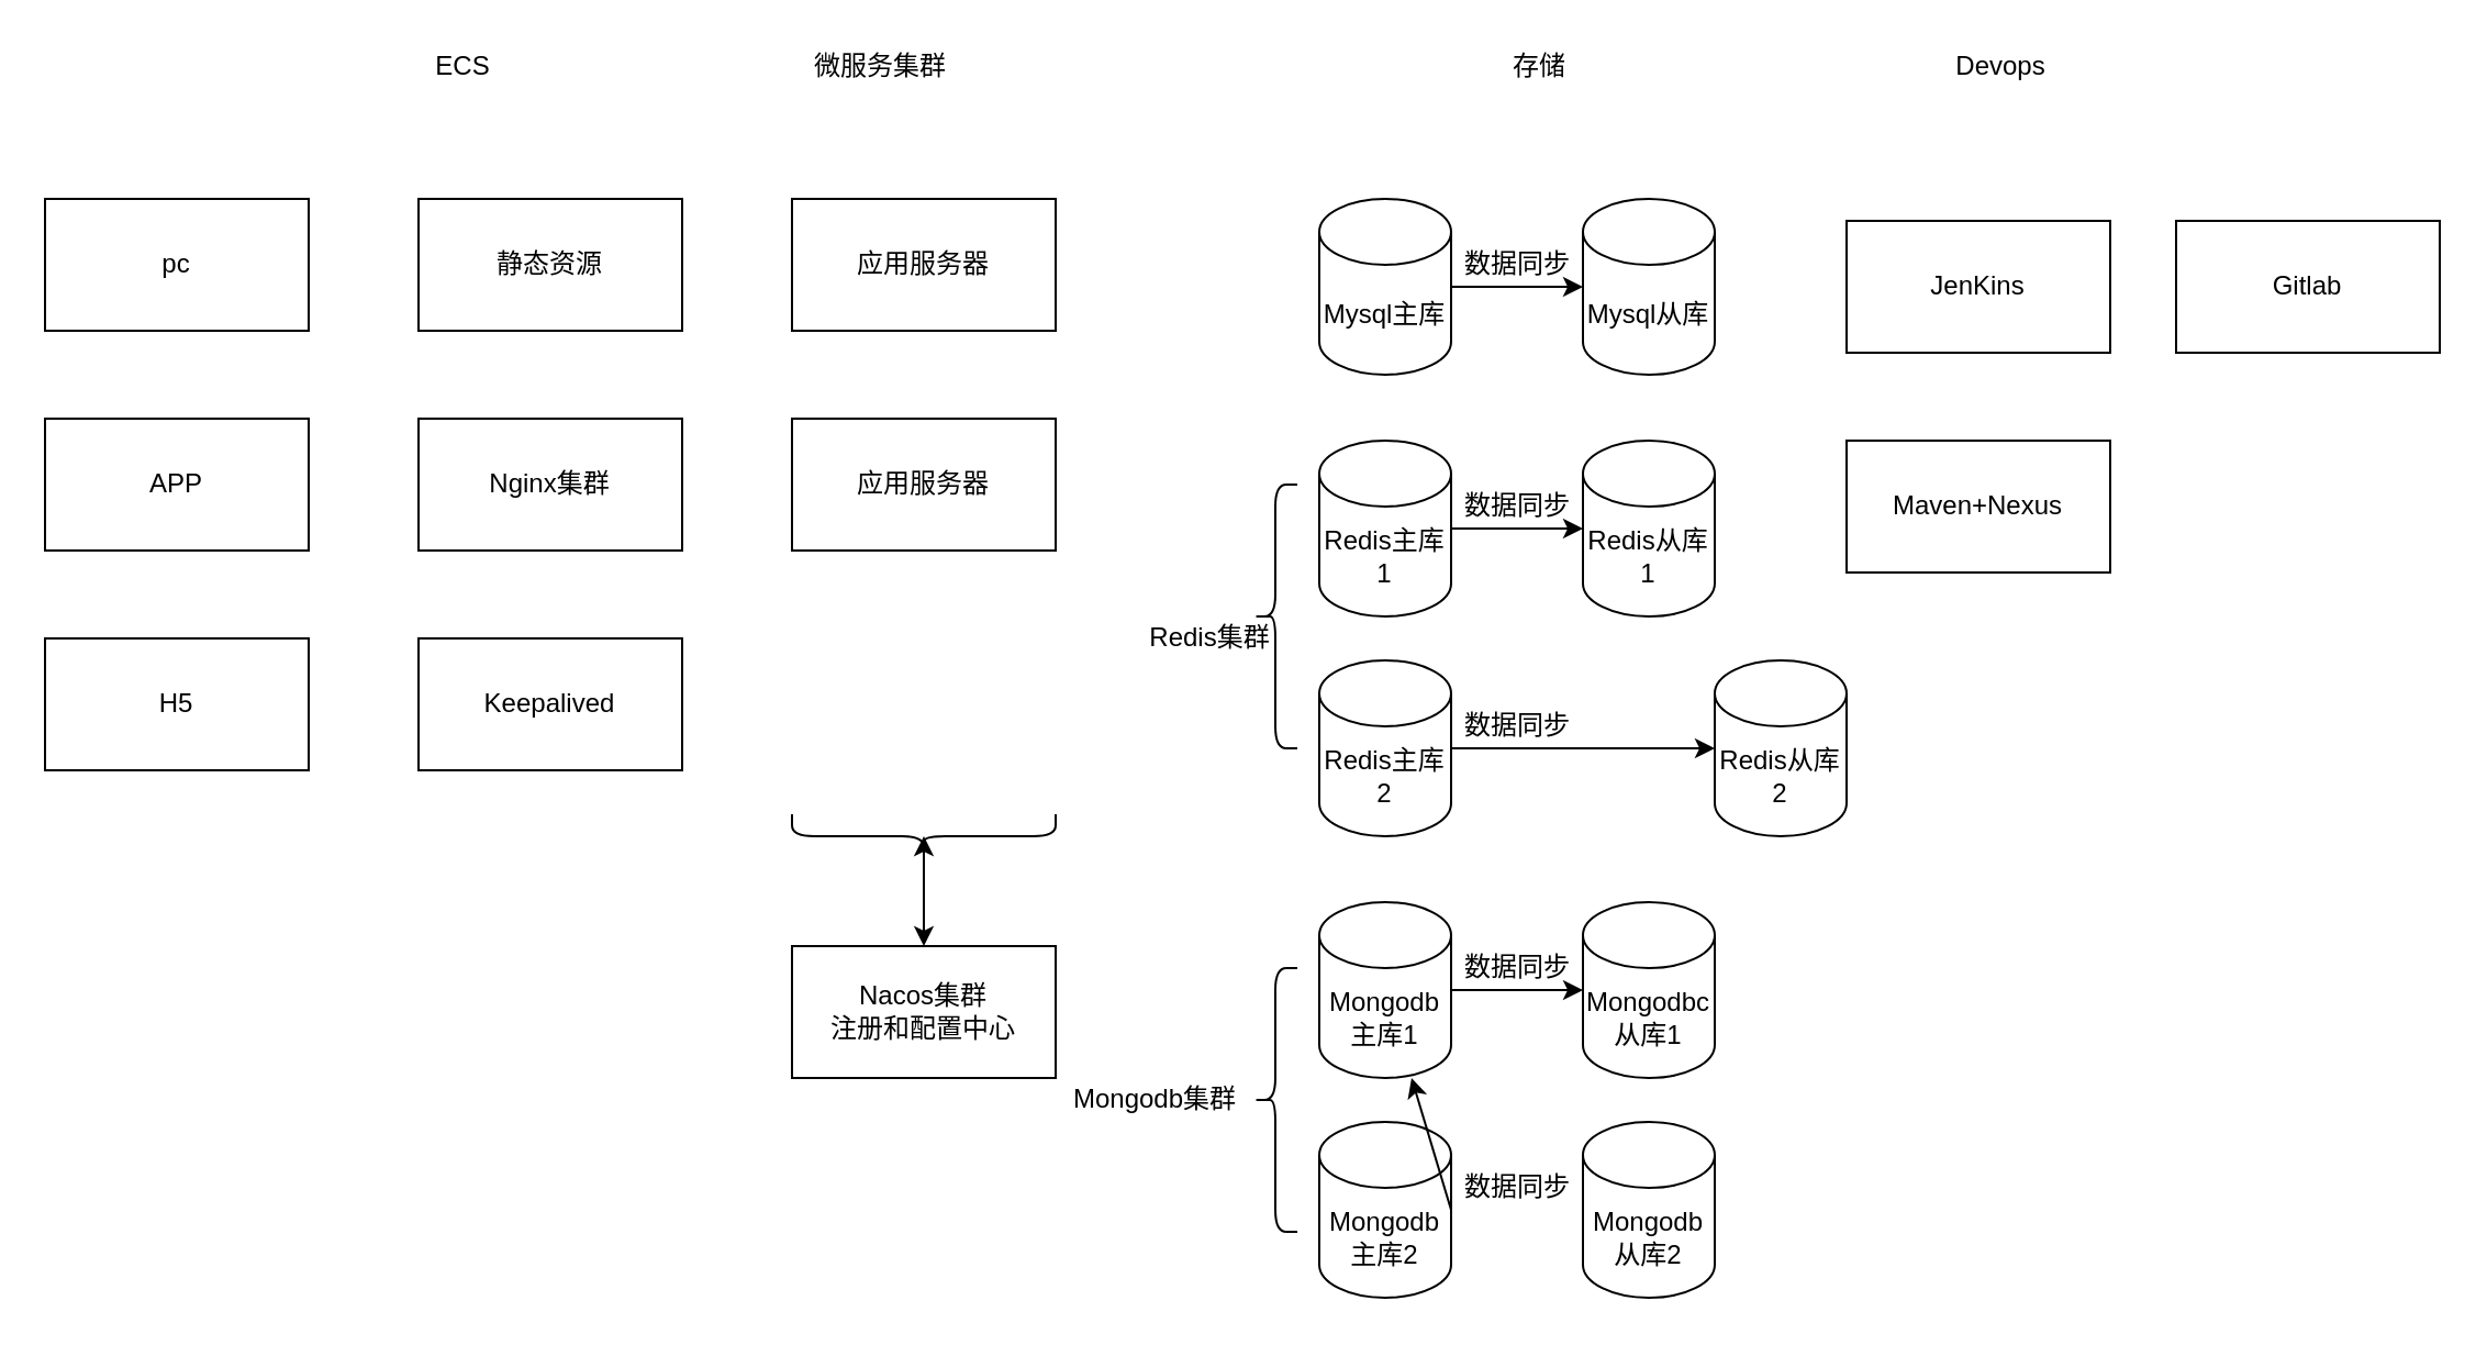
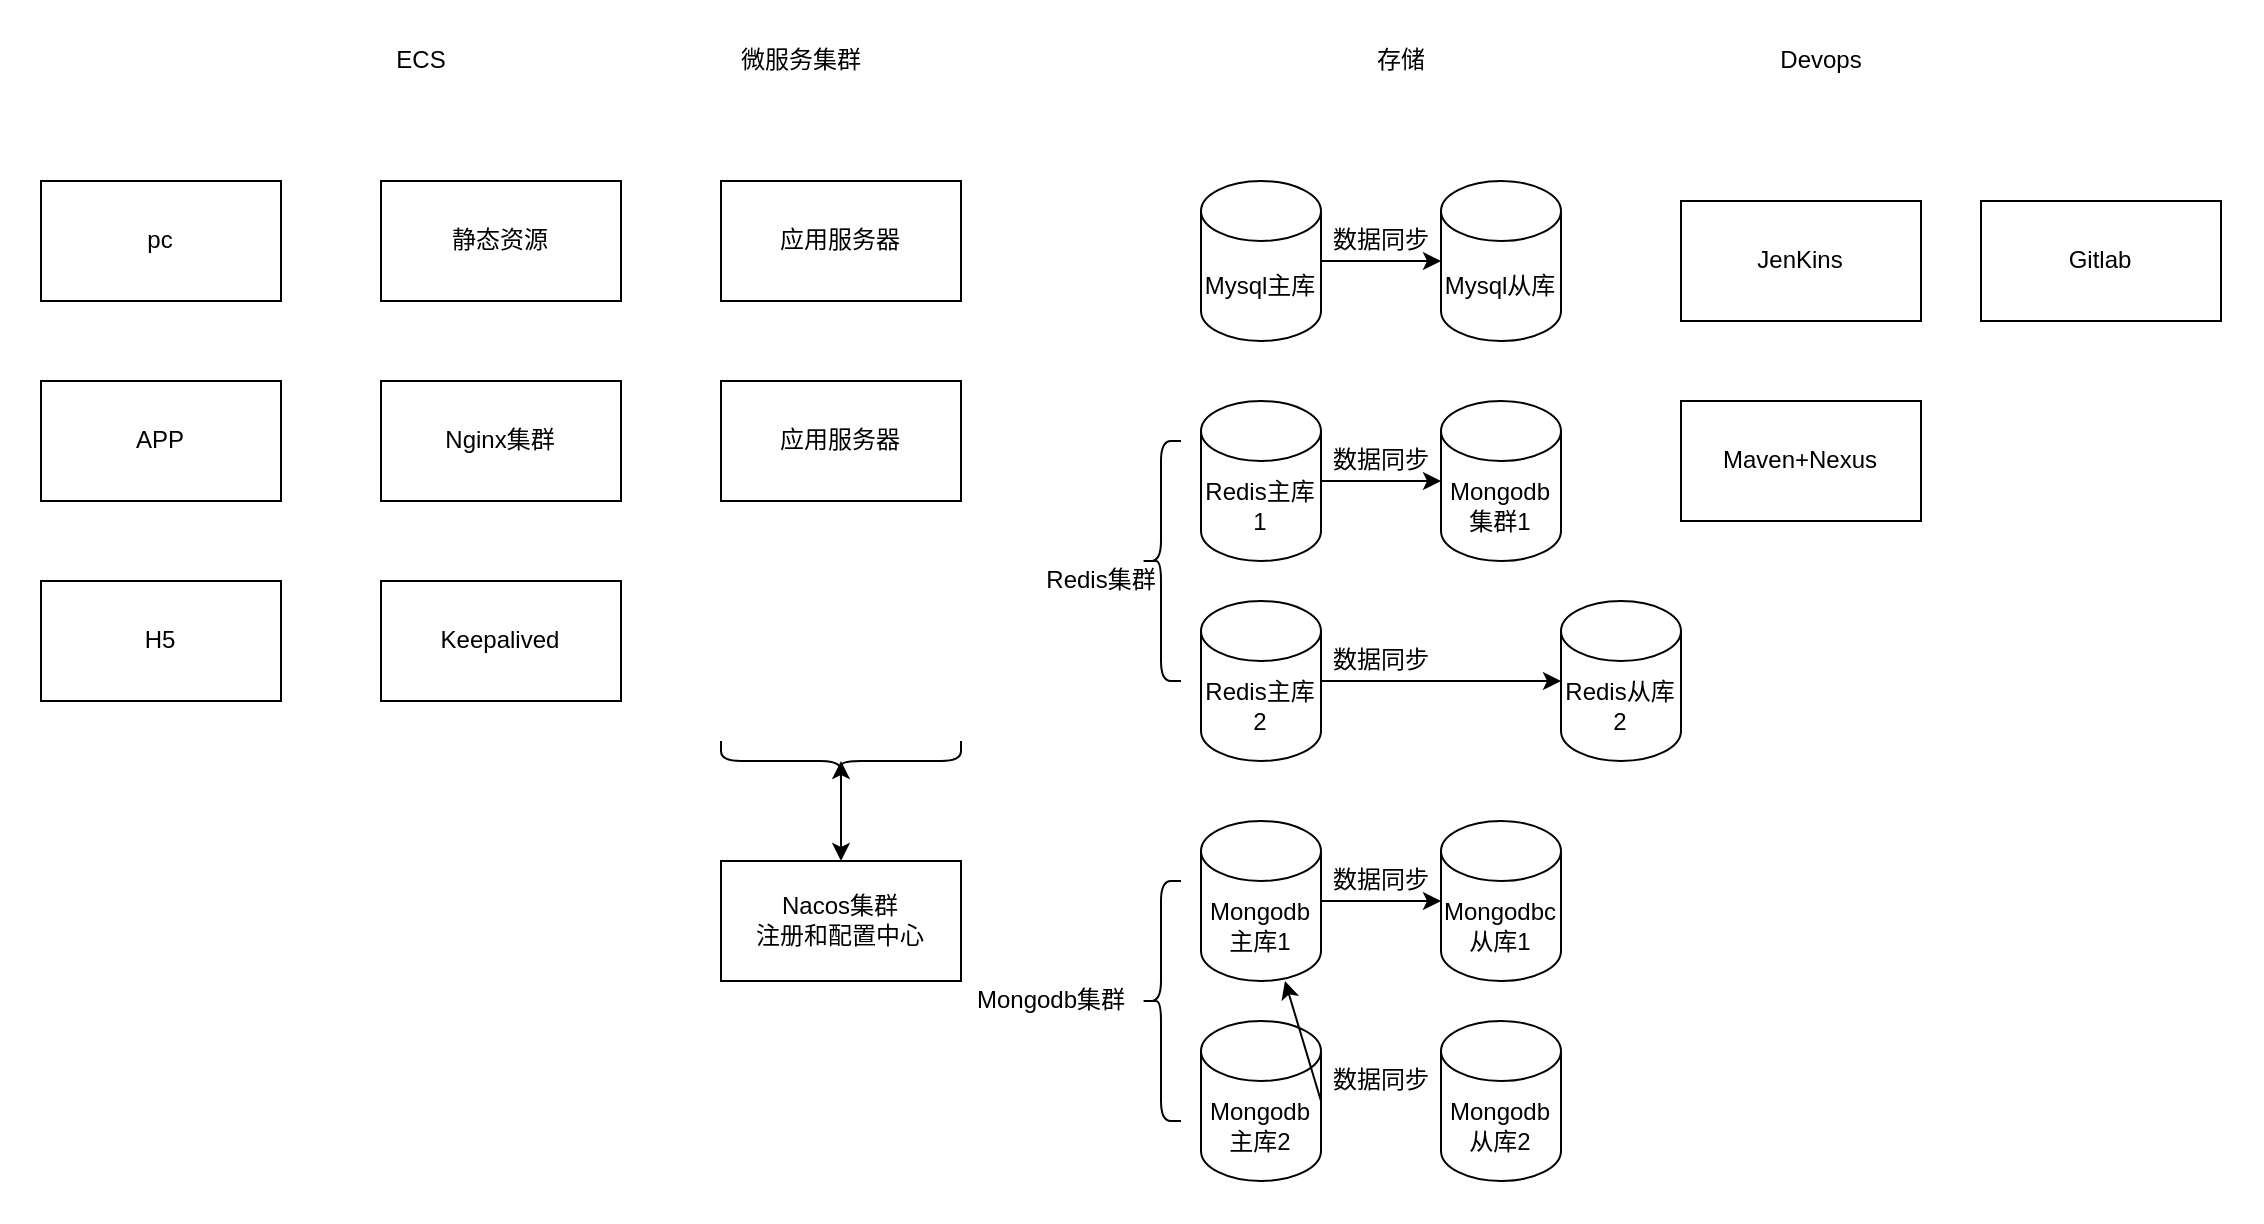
  <mxCell id="0" />
  <mxCell id="1" parent="0" />
  <mxCell id="2" value="静态资源" style="rounded=0;whiteSpace=wrap;html=1;" vertex="1" parent="1"><mxGeometry x="190" y="90" width="120" height="60" as="geometry" /></mxCell>
  <mxCell id="3" value="Nginx集群" style="rounded=0;whiteSpace=wrap;html=1;" vertex="1" parent="1"><mxGeometry x="190" y="190" width="120" height="60" as="geometry" /></mxCell>
  <mxCell id="4" value="Keepalived" style="rounded=0;whiteSpace=wrap;html=1;" vertex="1" parent="1"><mxGeometry x="190" y="290" width="120" height="60" as="geometry" /></mxCell>
  <mxCell id="5" value="微服务集群" style="text;html=1;align=center;verticalAlign=middle;resizable=0;points=[];autosize=1;" vertex="1" parent="1"><mxGeometry x="360" y="20" width="80" height="20" as="geometry" /></mxCell>
  <mxCell id="6" value="应用服务器" style="rounded=0;whiteSpace=wrap;html=1;" vertex="1" parent="1"><mxGeometry x="360" y="90" width="120" height="60" as="geometry" /></mxCell>
  <mxCell id="7" value="应用服务器" style="rounded=0;whiteSpace=wrap;html=1;" vertex="1" parent="1"><mxGeometry x="360" y="190" width="120" height="60" as="geometry" /></mxCell>
  <mxCell id="8" value="Nacos集群&lt;br&gt;注册和配置中心" style="rounded=0;whiteSpace=wrap;html=1;" vertex="1" parent="1"><mxGeometry x="360" y="430" width="120" height="60" as="geometry" /></mxCell>
  <mxCell id="9" value="存储" style="text;html=1;align=center;verticalAlign=middle;resizable=0;points=[];autosize=1;" vertex="1" parent="1"><mxGeometry x="680" y="20" width="40" height="20" as="geometry" /></mxCell>
  <mxCell id="10" value="Mysql主库" style="shape=cylinder3;whiteSpace=wrap;html=1;boundedLbl=1;backgroundOutline=1;size=15;" vertex="1" parent="1"><mxGeometry x="600" y="90" width="60" height="80" as="geometry" /></mxCell>
  <mxCell id="11" value="Mysql从库" style="shape=cylinder3;whiteSpace=wrap;html=1;boundedLbl=1;backgroundOutline=1;size=15;" vertex="1" parent="1"><mxGeometry x="720" y="90" width="60" height="80" as="geometry" /></mxCell>
  <mxCell id="12" value="" style="endArrow=classic;html=1;exitX=1;exitY=0.5;exitDx=0;exitDy=0;exitPerimeter=0;entryX=0;entryY=0.5;entryDx=0;entryDy=0;entryPerimeter=0;" edge="1" parent="1" source="10" target="11"><mxGeometry width="50" height="50" relative="1" as="geometry"><mxPoint x="700" y="230" as="sourcePoint" /><mxPoint x="750" y="180" as="targetPoint" /></mxGeometry></mxCell>
  <mxCell id="13" value="数据同步" style="text;html=1;align=center;verticalAlign=middle;resizable=0;points=[];autosize=1;" vertex="1" parent="1"><mxGeometry x="660" y="110" width="60" height="20" as="geometry" /></mxCell>
  <mxCell id="14" value="Redis主库1" style="shape=cylinder3;whiteSpace=wrap;html=1;boundedLbl=1;backgroundOutline=1;size=15;" vertex="1" parent="1"><mxGeometry x="600" y="200" width="60" height="80" as="geometry" /></mxCell>
  <mxCell id="15" value="Redis主库2" style="shape=cylinder3;whiteSpace=wrap;html=1;boundedLbl=1;backgroundOutline=1;size=15;" vertex="1" parent="1"><mxGeometry x="600" y="300" width="60" height="80" as="geometry" /></mxCell>
- <mxCell id="16" value="Redis从库1" style="shape=cylinder3;whiteSpace=wrap;html=1;boundedLbl=1;backgroundOutline=1;size=15;" vertex="1" parent="1"><mxGeometry x="720" y="200" width="60" height="80" as="geometry" /></mxCell>
+ <mxCell id="16" value="Mongodb集群1" style="shape=cylinder3;whiteSpace=wrap;html=1;boundedLbl=1;backgroundOutline=1;size=15;" vertex="1" parent="1"><mxGeometry x="720" y="200" width="60" height="80" as="geometry" /></mxCell>
  <mxCell id="17" value="Redis从库2" style="shape=cylinder3;whiteSpace=wrap;html=1;boundedLbl=1;backgroundOutline=1;size=15;" vertex="1" parent="1"><mxGeometry x="780" y="300" width="60" height="80" as="geometry" /></mxCell>
  <mxCell id="18" value="数据同步" style="text;html=1;align=center;verticalAlign=middle;resizable=0;points=[];autosize=1;" vertex="1" parent="1"><mxGeometry x="660" y="220" width="60" height="20" as="geometry" /></mxCell>
  <mxCell id="19" value="" style="endArrow=classic;html=1;exitX=1;exitY=0.5;exitDx=0;exitDy=0;exitPerimeter=0;entryX=0;entryY=0.5;entryDx=0;entryDy=0;entryPerimeter=0;" edge="1" parent="1" source="14" target="16"><mxGeometry width="50" height="50" relative="1" as="geometry"><mxPoint x="730" y="270" as="sourcePoint" /><mxPoint x="780" y="220" as="targetPoint" /></mxGeometry></mxCell>
  <mxCell id="20" value="数据同步" style="text;html=1;align=center;verticalAlign=middle;resizable=0;points=[];autosize=1;" vertex="1" parent="1"><mxGeometry x="660" y="320" width="60" height="20" as="geometry" /></mxCell>
  <mxCell id="21" value="" style="endArrow=classic;html=1;exitX=1;exitY=0.5;exitDx=0;exitDy=0;exitPerimeter=0;entryX=0;entryY=0.5;entryDx=0;entryDy=0;entryPerimeter=0;" edge="1" parent="1" source="15" target="17"><mxGeometry width="50" height="50" relative="1" as="geometry"><mxPoint x="670" y="250" as="sourcePoint" /><mxPoint x="730" y="250" as="targetPoint" /></mxGeometry></mxCell>
  <mxCell id="22" value="Mongodb主库1" style="shape=cylinder3;whiteSpace=wrap;html=1;boundedLbl=1;backgroundOutline=1;size=15;" vertex="1" parent="1"><mxGeometry x="600" y="410" width="60" height="80" as="geometry" /></mxCell>
  <mxCell id="23" value="" style="shape=curlyBracket;whiteSpace=wrap;html=1;rounded=1;" vertex="1" parent="1"><mxGeometry x="570" y="220" width="20" height="120" as="geometry" /></mxCell>
  <mxCell id="24" value="Mongodb集群" style="text;html=1;align=center;verticalAlign=middle;resizable=0;points=[];autosize=1;" vertex="1" parent="1"><mxGeometry x="480" y="490" width="90" height="20" as="geometry" /></mxCell>
  <mxCell id="25" value="" style="endArrow=classic;startArrow=classic;html=1;exitX=0.5;exitY=0;exitDx=0;exitDy=0;" edge="1" parent="1" source="8"><mxGeometry width="50" height="50" relative="1" as="geometry"><mxPoint x="390" y="420" as="sourcePoint" /><mxPoint x="420" y="380" as="targetPoint" /></mxGeometry></mxCell>
  <mxCell id="26" value="" style="shape=curlyBracket;whiteSpace=wrap;html=1;rounded=1;rotation=-90;" vertex="1" parent="1"><mxGeometry x="410" y="320" width="20" height="120" as="geometry" /></mxCell>
  <mxCell id="27" value="ECS" style="text;html=1;align=center;verticalAlign=middle;resizable=0;points=[];autosize=1;" vertex="1" parent="1"><mxGeometry x="190" y="20" width="40" height="20" as="geometry" /></mxCell>
  <mxCell id="28" value="pc" style="rounded=0;whiteSpace=wrap;html=1;" vertex="1" parent="1"><mxGeometry x="20" y="90" width="120" height="60" as="geometry" /></mxCell>
  <mxCell id="29" value="APP" style="rounded=0;whiteSpace=wrap;html=1;" vertex="1" parent="1"><mxGeometry x="20" y="190" width="120" height="60" as="geometry" /></mxCell>
  <mxCell id="30" value="H5" style="rounded=0;whiteSpace=wrap;html=1;" vertex="1" parent="1"><mxGeometry x="20" y="290" width="120" height="60" as="geometry" /></mxCell>
  <mxCell id="31" value="Devops" style="text;html=1;align=center;verticalAlign=middle;resizable=0;points=[];autosize=1;" vertex="1" parent="1"><mxGeometry x="880" y="20" width="60" height="20" as="geometry" /></mxCell>
  <mxCell id="32" value="JenKins" style="rounded=0;whiteSpace=wrap;html=1;" vertex="1" parent="1"><mxGeometry x="840" y="100" width="120" height="60" as="geometry" /></mxCell>
  <mxCell id="33" value="Gitlab" style="rounded=0;whiteSpace=wrap;html=1;" vertex="1" parent="1"><mxGeometry x="990" y="100" width="120" height="60" as="geometry" /></mxCell>
  <mxCell id="34" value="Maven+Nexus" style="rounded=0;whiteSpace=wrap;html=1;" vertex="1" parent="1"><mxGeometry x="840" y="200" width="120" height="60" as="geometry" /></mxCell>
  <mxCell id="35" value="Mongodb主库2" style="shape=cylinder3;whiteSpace=wrap;html=1;boundedLbl=1;backgroundOutline=1;size=15;" vertex="1" parent="1"><mxGeometry x="600" y="510" width="60" height="80" as="geometry" /></mxCell>
  <mxCell id="36" value="Mongodbc从库1" style="shape=cylinder3;whiteSpace=wrap;html=1;boundedLbl=1;backgroundOutline=1;size=15;" vertex="1" parent="1"><mxGeometry x="720" y="410" width="60" height="80" as="geometry" /></mxCell>
  <mxCell id="37" value="Mongodb从库2" style="shape=cylinder3;whiteSpace=wrap;html=1;boundedLbl=1;backgroundOutline=1;size=15;" vertex="1" parent="1"><mxGeometry x="720" y="510" width="60" height="80" as="geometry" /></mxCell>
  <mxCell id="38" value="" style="endArrow=classic;html=1;exitX=1;exitY=0.5;exitDx=0;exitDy=0;exitPerimeter=0;entryX=0;entryY=0.5;entryDx=0;entryDy=0;entryPerimeter=0;" edge="1" parent="1" source="22" target="36"><mxGeometry width="50" height="50" relative="1" as="geometry"><mxPoint x="810" y="440" as="sourcePoint" /><mxPoint x="860" y="390" as="targetPoint" /></mxGeometry></mxCell>
  <mxCell id="39" value="" style="endArrow=classic;html=1;exitX=1;exitY=0.5;exitDx=0;exitDy=0;exitPerimeter=0;" edge="1" parent="1" source="35" target="22"><mxGeometry width="50" height="50" relative="1" as="geometry"><mxPoint x="670" y="460" as="sourcePoint" /><mxPoint x="730" y="460" as="targetPoint" /></mxGeometry></mxCell>
  <mxCell id="40" value="" style="shape=curlyBracket;whiteSpace=wrap;html=1;rounded=1;" vertex="1" parent="1"><mxGeometry x="570" y="440" width="20" height="120" as="geometry" /></mxCell>
  <mxCell id="41" value="Redis集群" style="text;html=1;align=center;verticalAlign=middle;resizable=0;points=[];autosize=1;" vertex="1" parent="1"><mxGeometry x="515" y="280" width="70" height="20" as="geometry" /></mxCell>
  <mxCell id="42" value="数据同步" style="text;html=1;align=center;verticalAlign=middle;resizable=0;points=[];autosize=1;" vertex="1" parent="1"><mxGeometry x="660" y="430" width="60" height="20" as="geometry" /></mxCell>
  <mxCell id="43" value="数据同步" style="text;html=1;align=center;verticalAlign=middle;resizable=0;points=[];autosize=1;" vertex="1" parent="1"><mxGeometry x="660" y="530" width="60" height="20" as="geometry" /></mxCell>
